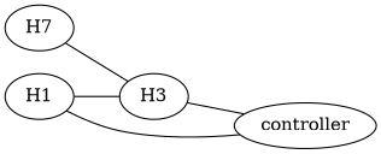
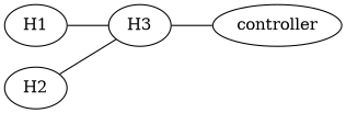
  graph {
    counterexport=True
    counterexportfile=counters
    counterexportinterval=1
    exportcycle=60
    flowexport=text
    flowinactivetmo=60
    flowsampling=1.0
    longflowtmo=60
    pktsampling=1.0
    rankdir=LR
    node [autoack=False controller=controller type=OpenflowSwitch]
    edge [capacity=100000000 delay=0.01]
    H1 [ipdests="10.1.0.0/16" m1="modulator start=5 generator=s1 profile=((3600,),(5,))" s1="matrix ipsrc=10.1.1.0/24 ipdst=10.3.1.0/24 flowsize=pareto(5000,1.2) flowstart=exponential(10.0) ipproto=randomchoice(6) sport=randomchoice(22,80,443) dport=randomunifint(1025,65535) lossrate=randomchoice(0.001)" traffic=m1]
    H3 [ipdests="10.3.0.0/16 10.4.0.0/16 10.0.0.0/8"]
    controller [components="pox.forwarding.l2_learning" type=OpenflowController autoack="" controller=""]
-   H2 [ipdests="10.2.0.0/16" label=H7]
+   H2 [ipdests="10.2.0.0/16"]
    H1 -- H3 [delay=0.123 weight=30]
-   H1 -- controller [capacity=1000000000]
    H3 -- controller [capacity=1000000000]
    H2 -- H3 [delay=0.031 weight=10]
  }
